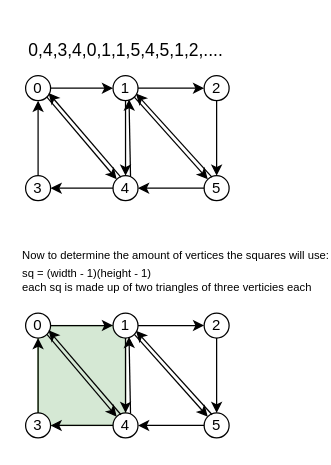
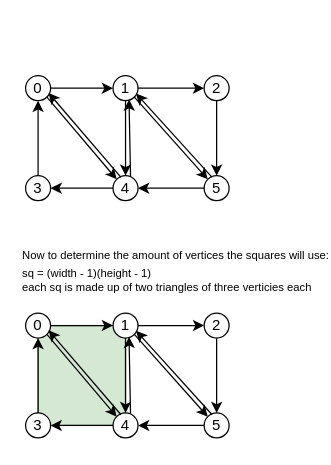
  <mxCell id="0" />
  <mxCell id="1" parent="0" />
  <mxCell id="2" value="0" style="ellipse;whiteSpace=wrap;html=1;aspect=fixed;" parent="1" vertex="1"><mxGeometry x="20" y="60" width="20" height="20" as="geometry" /></mxCell>
  <mxCell id="3" value="" style="endArrow=classic;html=1;exitX=1;exitY=1;exitDx=0;exitDy=0;entryX=0;entryY=0;entryDx=0;entryDy=0;" parent="1" source="2" edge="1" target="4"><mxGeometry width="50" height="50" relative="1" as="geometry"><mxPoint x="160" y="130" as="sourcePoint" /><mxPoint x="100" y="140" as="targetPoint" /></mxGeometry></mxCell>
  <mxCell id="4" value="4" style="ellipse;whiteSpace=wrap;html=1;aspect=fixed;" parent="1" vertex="1"><mxGeometry x="90" y="140" width="20" height="20" as="geometry" /></mxCell>
  <mxCell id="5" value="" style="endArrow=classic;html=1;exitX=0;exitY=0.5;exitDx=0;exitDy=0;" parent="1" source="4" edge="1"><mxGeometry width="50" height="50" relative="1" as="geometry"><mxPoint x="77.071" y="107.071" as="sourcePoint" /><mxPoint x="40" y="150" as="targetPoint" /></mxGeometry></mxCell>
  <mxCell id="6" value="3" style="ellipse;whiteSpace=wrap;html=1;aspect=fixed;" parent="1" vertex="1"><mxGeometry x="20" y="140" width="20" height="20" as="geometry" /></mxCell>
  <mxCell id="7" value="" style="endArrow=classic;html=1;exitX=0.5;exitY=0;exitDx=0;exitDy=0;entryX=0.5;entryY=1;entryDx=0;entryDy=0;" parent="1" source="6" target="2" edge="1"><mxGeometry width="50" height="50" relative="1" as="geometry"><mxPoint x="100" y="160" as="sourcePoint" /><mxPoint x="50" y="160" as="targetPoint" /></mxGeometry></mxCell>
  <mxCell id="8" value="1" style="ellipse;whiteSpace=wrap;html=1;aspect=fixed;" vertex="1" parent="1"><mxGeometry x="90" y="60" width="20" height="20" as="geometry" /></mxCell>
  <mxCell id="9" value="" style="endArrow=classic;html=1;exitX=1;exitY=0.5;exitDx=0;exitDy=0;entryX=0;entryY=0.5;entryDx=0;entryDy=0;" edge="1" parent="1" source="2" target="8"><mxGeometry width="50" height="50" relative="1" as="geometry"><mxPoint x="47.071" y="87.071" as="sourcePoint" /><mxPoint x="110" y="150" as="targetPoint" /></mxGeometry></mxCell>
  <mxCell id="10" value="" style="endArrow=classic;html=1;exitX=0.5;exitY=1;exitDx=0;exitDy=0;entryX=0.5;entryY=0;entryDx=0;entryDy=0;" edge="1" parent="1" source="8" target="4"><mxGeometry width="50" height="50" relative="1" as="geometry"><mxPoint x="50" y="80" as="sourcePoint" /><mxPoint x="100" y="80" as="targetPoint" /></mxGeometry></mxCell>
  <mxCell id="11" value="" style="endArrow=classic;html=1;exitX=0.32;exitY=0.07;exitDx=0;exitDy=0;entryX=0.92;entryY=0.69;entryDx=0;entryDy=0;exitPerimeter=0;entryPerimeter=0;" edge="1" parent="1" source="4" target="2"><mxGeometry width="50" height="50" relative="1" as="geometry"><mxPoint x="47.071" y="87.071" as="sourcePoint" /><mxPoint x="102.929" y="152.929" as="targetPoint" /></mxGeometry></mxCell>
  <mxCell id="12" value="" style="endArrow=classic;html=1;exitX=1;exitY=1;exitDx=0;exitDy=0;entryX=0;entryY=0;entryDx=0;entryDy=0;" edge="1" parent="1" target="13" source="8"><mxGeometry width="50" height="50" relative="1" as="geometry"><mxPoint x="110.001" y="77.071" as="sourcePoint" /><mxPoint x="172.93" y="140" as="targetPoint" /></mxGeometry></mxCell>
  <mxCell id="13" value="5" style="ellipse;whiteSpace=wrap;html=1;aspect=fixed;" vertex="1" parent="1"><mxGeometry x="162.93" y="140" width="20" height="20" as="geometry" /></mxCell>
  <mxCell id="14" value="" style="endArrow=classic;html=1;exitX=0;exitY=0.5;exitDx=0;exitDy=0;entryX=1;entryY=0.5;entryDx=0;entryDy=0;" edge="1" parent="1" source="13" target="4"><mxGeometry width="50" height="50" relative="1" as="geometry"><mxPoint x="150.001" y="107.071" as="sourcePoint" /><mxPoint x="112.93" y="150" as="targetPoint" /></mxGeometry></mxCell>
  <mxCell id="15" value="" style="endArrow=classic;html=1;exitX=0.7;exitY=0.03;exitDx=0;exitDy=0;entryX=0.64;entryY=0.95;entryDx=0;entryDy=0;entryPerimeter=0;exitPerimeter=0;" edge="1" parent="1" source="4" target="8"><mxGeometry width="50" height="50" relative="1" as="geometry"><mxPoint x="210" y="160" as="sourcePoint" /><mxPoint x="140" y="80" as="targetPoint" /></mxGeometry></mxCell>
  <mxCell id="16" value="" style="endArrow=classic;html=1;exitX=0.5;exitY=1;exitDx=0;exitDy=0;entryX=0.5;entryY=0;entryDx=0;entryDy=0;" edge="1" parent="1" target="13"><mxGeometry width="50" height="50" relative="1" as="geometry"><mxPoint x="172.93" y="80" as="sourcePoint" /><mxPoint x="172.93" y="80" as="targetPoint" /></mxGeometry></mxCell>
  <mxCell id="17" value="" style="endArrow=classic;html=1;exitX=0.32;exitY=0.07;exitDx=0;exitDy=0;exitPerimeter=0;entryX=0.92;entryY=0.71;entryDx=0;entryDy=0;entryPerimeter=0;" edge="1" parent="1" source="13" target="8"><mxGeometry width="50" height="50" relative="1" as="geometry"><mxPoint x="120.001" y="87.071" as="sourcePoint" /><mxPoint x="110" y="70" as="targetPoint" /></mxGeometry></mxCell>
  <mxCell id="18" value="2" style="ellipse;whiteSpace=wrap;html=1;aspect=fixed;" vertex="1" parent="1"><mxGeometry x="162.93" y="60" width="20" height="20" as="geometry" /></mxCell>
  <mxCell id="19" value="" style="endArrow=classic;html=1;exitX=1;exitY=0.5;exitDx=0;exitDy=0;entryX=0;entryY=0.5;entryDx=0;entryDy=0;" edge="1" parent="1" source="8" target="18"><mxGeometry width="50" height="50" relative="1" as="geometry"><mxPoint x="172.93" y="160" as="sourcePoint" /><mxPoint x="120" y="160" as="targetPoint" /></mxGeometry></mxCell>
- <mxCell id="20" value="0,4,3,4,0,1,1,5,4,5,1,2,...." style="text;strokeColor=none;fillColor=none;html=1;fontSize=14;fontStyle=0;verticalAlign=middle;align=center;" vertex="1" parent="1"><mxGeometry x="20" y="20" width="160" height="40" as="geometry" /></mxCell>
  <mxCell id="21" value="" style="rounded=0;whiteSpace=wrap;html=1;fillColor=#d5e8d4;strokeColor=#82b366;" vertex="1" parent="1"><mxGeometry x="30" y="260" width="70" height="80" as="geometry" /></mxCell>
  <mxCell id="22" value="0" style="ellipse;whiteSpace=wrap;html=1;aspect=fixed;" vertex="1" parent="1"><mxGeometry x="20" y="250" width="20" height="20" as="geometry" /></mxCell>
  <mxCell id="23" value="" style="endArrow=classic;html=1;exitX=1;exitY=1;exitDx=0;exitDy=0;entryX=0;entryY=0;entryDx=0;entryDy=0;" edge="1" parent="1" source="22" target="24"><mxGeometry width="50" height="50" relative="1" as="geometry"><mxPoint x="160" y="320" as="sourcePoint" /><mxPoint x="100" y="330" as="targetPoint" /></mxGeometry></mxCell>
  <mxCell id="24" value="4" style="ellipse;whiteSpace=wrap;html=1;aspect=fixed;" vertex="1" parent="1"><mxGeometry x="90" y="330" width="20" height="20" as="geometry" /></mxCell>
  <mxCell id="25" value="" style="endArrow=classic;html=1;exitX=0;exitY=0.5;exitDx=0;exitDy=0;" edge="1" parent="1" source="24"><mxGeometry width="50" height="50" relative="1" as="geometry"><mxPoint x="77.071" y="297.071" as="sourcePoint" /><mxPoint x="40" y="340" as="targetPoint" /></mxGeometry></mxCell>
  <mxCell id="26" value="3" style="ellipse;whiteSpace=wrap;html=1;aspect=fixed;" vertex="1" parent="1"><mxGeometry x="20" y="330" width="20" height="20" as="geometry" /></mxCell>
  <mxCell id="27" value="" style="endArrow=classic;html=1;exitX=0.5;exitY=0;exitDx=0;exitDy=0;entryX=0.5;entryY=1;entryDx=0;entryDy=0;" edge="1" parent="1" source="26" target="22"><mxGeometry width="50" height="50" relative="1" as="geometry"><mxPoint x="100" y="350" as="sourcePoint" /><mxPoint x="50" y="350" as="targetPoint" /></mxGeometry></mxCell>
  <mxCell id="28" value="1" style="ellipse;whiteSpace=wrap;html=1;aspect=fixed;" vertex="1" parent="1"><mxGeometry x="90" y="250" width="20" height="20" as="geometry" /></mxCell>
  <mxCell id="29" value="" style="endArrow=classic;html=1;exitX=1;exitY=0.5;exitDx=0;exitDy=0;entryX=0;entryY=0.5;entryDx=0;entryDy=0;" edge="1" parent="1" source="22" target="28"><mxGeometry width="50" height="50" relative="1" as="geometry"><mxPoint x="47.071" y="277.071" as="sourcePoint" /><mxPoint x="110" y="340" as="targetPoint" /></mxGeometry></mxCell>
  <mxCell id="30" value="" style="endArrow=classic;html=1;exitX=0.5;exitY=1;exitDx=0;exitDy=0;entryX=0.5;entryY=0;entryDx=0;entryDy=0;" edge="1" parent="1" source="28" target="24"><mxGeometry width="50" height="50" relative="1" as="geometry"><mxPoint x="50" y="270" as="sourcePoint" /><mxPoint x="100" y="270" as="targetPoint" /></mxGeometry></mxCell>
  <mxCell id="31" value="" style="endArrow=classic;html=1;exitX=0.32;exitY=0.07;exitDx=0;exitDy=0;entryX=0.92;entryY=0.69;entryDx=0;entryDy=0;exitPerimeter=0;entryPerimeter=0;" edge="1" parent="1" source="24" target="22"><mxGeometry width="50" height="50" relative="1" as="geometry"><mxPoint x="47.071" y="277.071" as="sourcePoint" /><mxPoint x="102.929" y="342.929" as="targetPoint" /></mxGeometry></mxCell>
  <mxCell id="32" value="" style="endArrow=classic;html=1;exitX=1;exitY=1;exitDx=0;exitDy=0;entryX=0;entryY=0;entryDx=0;entryDy=0;" edge="1" parent="1" source="28" target="33"><mxGeometry width="50" height="50" relative="1" as="geometry"><mxPoint x="110.001" y="267.071" as="sourcePoint" /><mxPoint x="172.93" y="330" as="targetPoint" /></mxGeometry></mxCell>
  <mxCell id="33" value="5" style="ellipse;whiteSpace=wrap;html=1;aspect=fixed;" vertex="1" parent="1"><mxGeometry x="162.93" y="330" width="20" height="20" as="geometry" /></mxCell>
  <mxCell id="34" value="" style="endArrow=classic;html=1;exitX=0;exitY=0.5;exitDx=0;exitDy=0;entryX=1;entryY=0.5;entryDx=0;entryDy=0;" edge="1" parent="1" source="33" target="24"><mxGeometry width="50" height="50" relative="1" as="geometry"><mxPoint x="150.001" y="297.071" as="sourcePoint" /><mxPoint x="112.93" y="340" as="targetPoint" /></mxGeometry></mxCell>
  <mxCell id="35" value="" style="endArrow=classic;html=1;exitX=0.7;exitY=0.03;exitDx=0;exitDy=0;entryX=0.64;entryY=0.95;entryDx=0;entryDy=0;entryPerimeter=0;exitPerimeter=0;" edge="1" parent="1" source="24" target="28"><mxGeometry width="50" height="50" relative="1" as="geometry"><mxPoint x="210" y="350" as="sourcePoint" /><mxPoint x="140" y="270" as="targetPoint" /></mxGeometry></mxCell>
  <mxCell id="36" value="" style="endArrow=classic;html=1;exitX=0.5;exitY=1;exitDx=0;exitDy=0;entryX=0.5;entryY=0;entryDx=0;entryDy=0;" edge="1" parent="1" target="33"><mxGeometry width="50" height="50" relative="1" as="geometry"><mxPoint x="172.93" y="270" as="sourcePoint" /><mxPoint x="172.93" y="270" as="targetPoint" /></mxGeometry></mxCell>
  <mxCell id="37" value="" style="endArrow=classic;html=1;exitX=0.32;exitY=0.07;exitDx=0;exitDy=0;exitPerimeter=0;entryX=0.92;entryY=0.71;entryDx=0;entryDy=0;entryPerimeter=0;" edge="1" parent="1" source="33" target="28"><mxGeometry width="50" height="50" relative="1" as="geometry"><mxPoint x="120.001" y="277.071" as="sourcePoint" /><mxPoint x="110" y="260" as="targetPoint" /></mxGeometry></mxCell>
  <mxCell id="38" value="2" style="ellipse;whiteSpace=wrap;html=1;aspect=fixed;" vertex="1" parent="1"><mxGeometry x="162.93" y="250" width="20" height="20" as="geometry" /></mxCell>
  <mxCell id="39" value="" style="endArrow=classic;html=1;exitX=1;exitY=0.5;exitDx=0;exitDy=0;entryX=0;entryY=0.5;entryDx=0;entryDy=0;" edge="1" parent="1" source="28" target="38"><mxGeometry width="50" height="50" relative="1" as="geometry"><mxPoint x="172.93" y="350" as="sourcePoint" /><mxPoint x="120" y="350" as="targetPoint" /></mxGeometry></mxCell>
  <mxCell id="40" value="&lt;div style=&quot;text-align: left;&quot;&gt;&lt;span style=&quot;font-size: 9px; font-weight: normal; background-color: initial;&quot;&gt;Now to determine the amount of vertices the squares will use:&lt;/span&gt;&lt;/div&gt;&lt;font style=&quot;font-size: 9px; font-weight: normal;&quot;&gt;&lt;div style=&quot;text-align: left;&quot;&gt;&lt;span style=&quot;background-color: initial;&quot;&gt;sq = (width - 1)(height - 1)&lt;/span&gt;&lt;/div&gt;&lt;div style=&quot;text-align: left;&quot;&gt;&lt;span style=&quot;background-color: initial;&quot;&gt;each sq is made up of two triangles of three verticies each&lt;/span&gt;&lt;/div&gt;&lt;/font&gt;" style="text;strokeColor=none;fillColor=none;html=1;fontSize=24;fontStyle=1;verticalAlign=middle;align=center;" vertex="1" parent="1"><mxGeometry x="90" y="190" width="100" height="40" as="geometry" /></mxCell>
